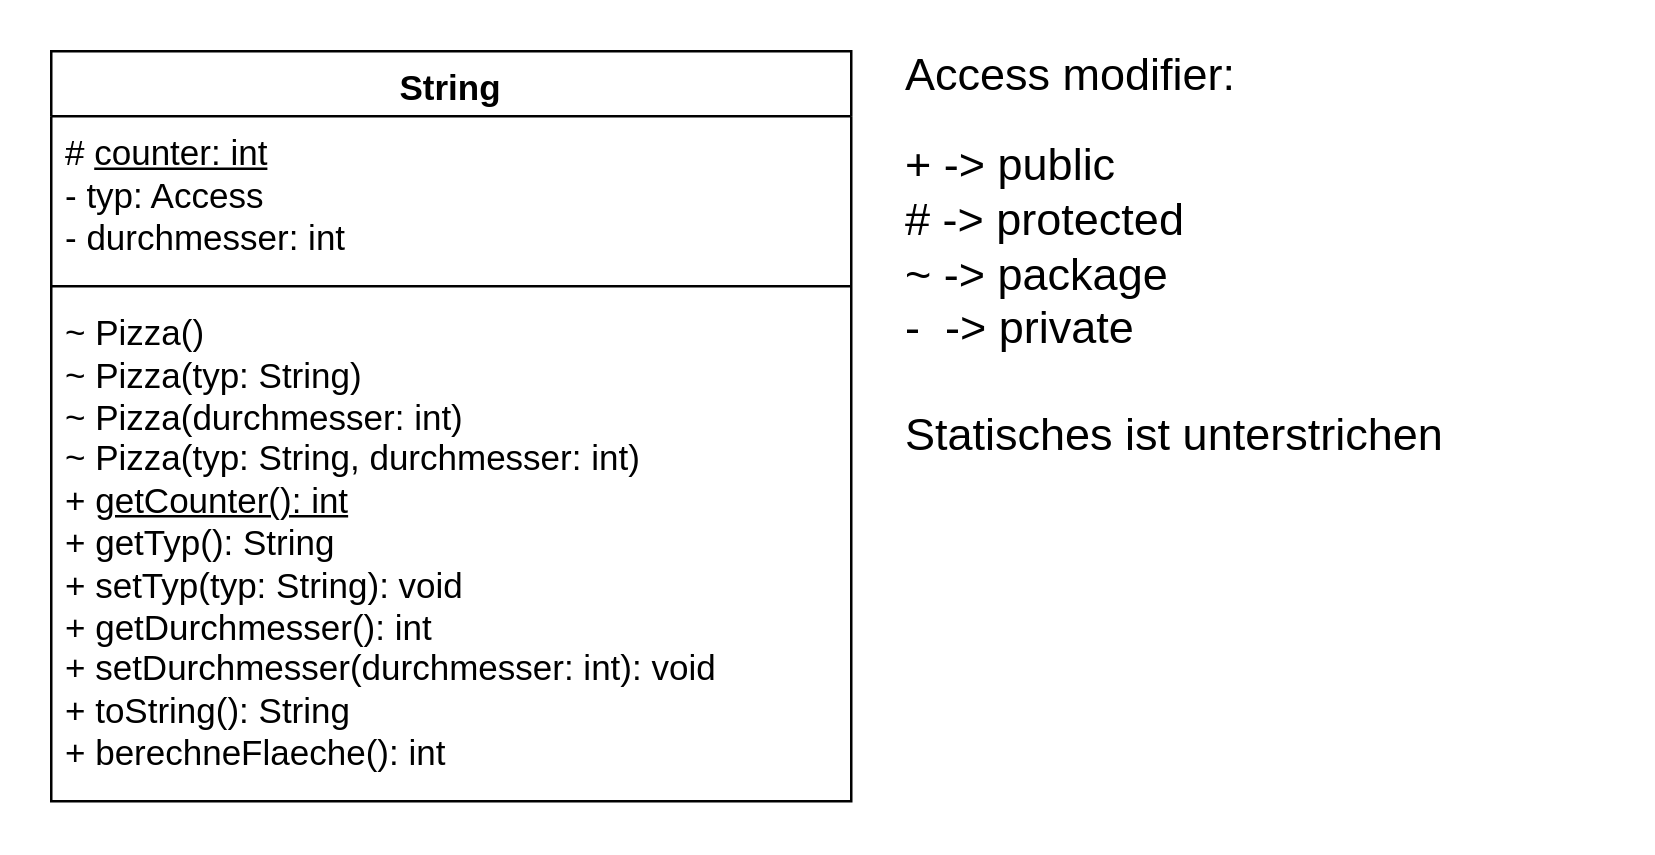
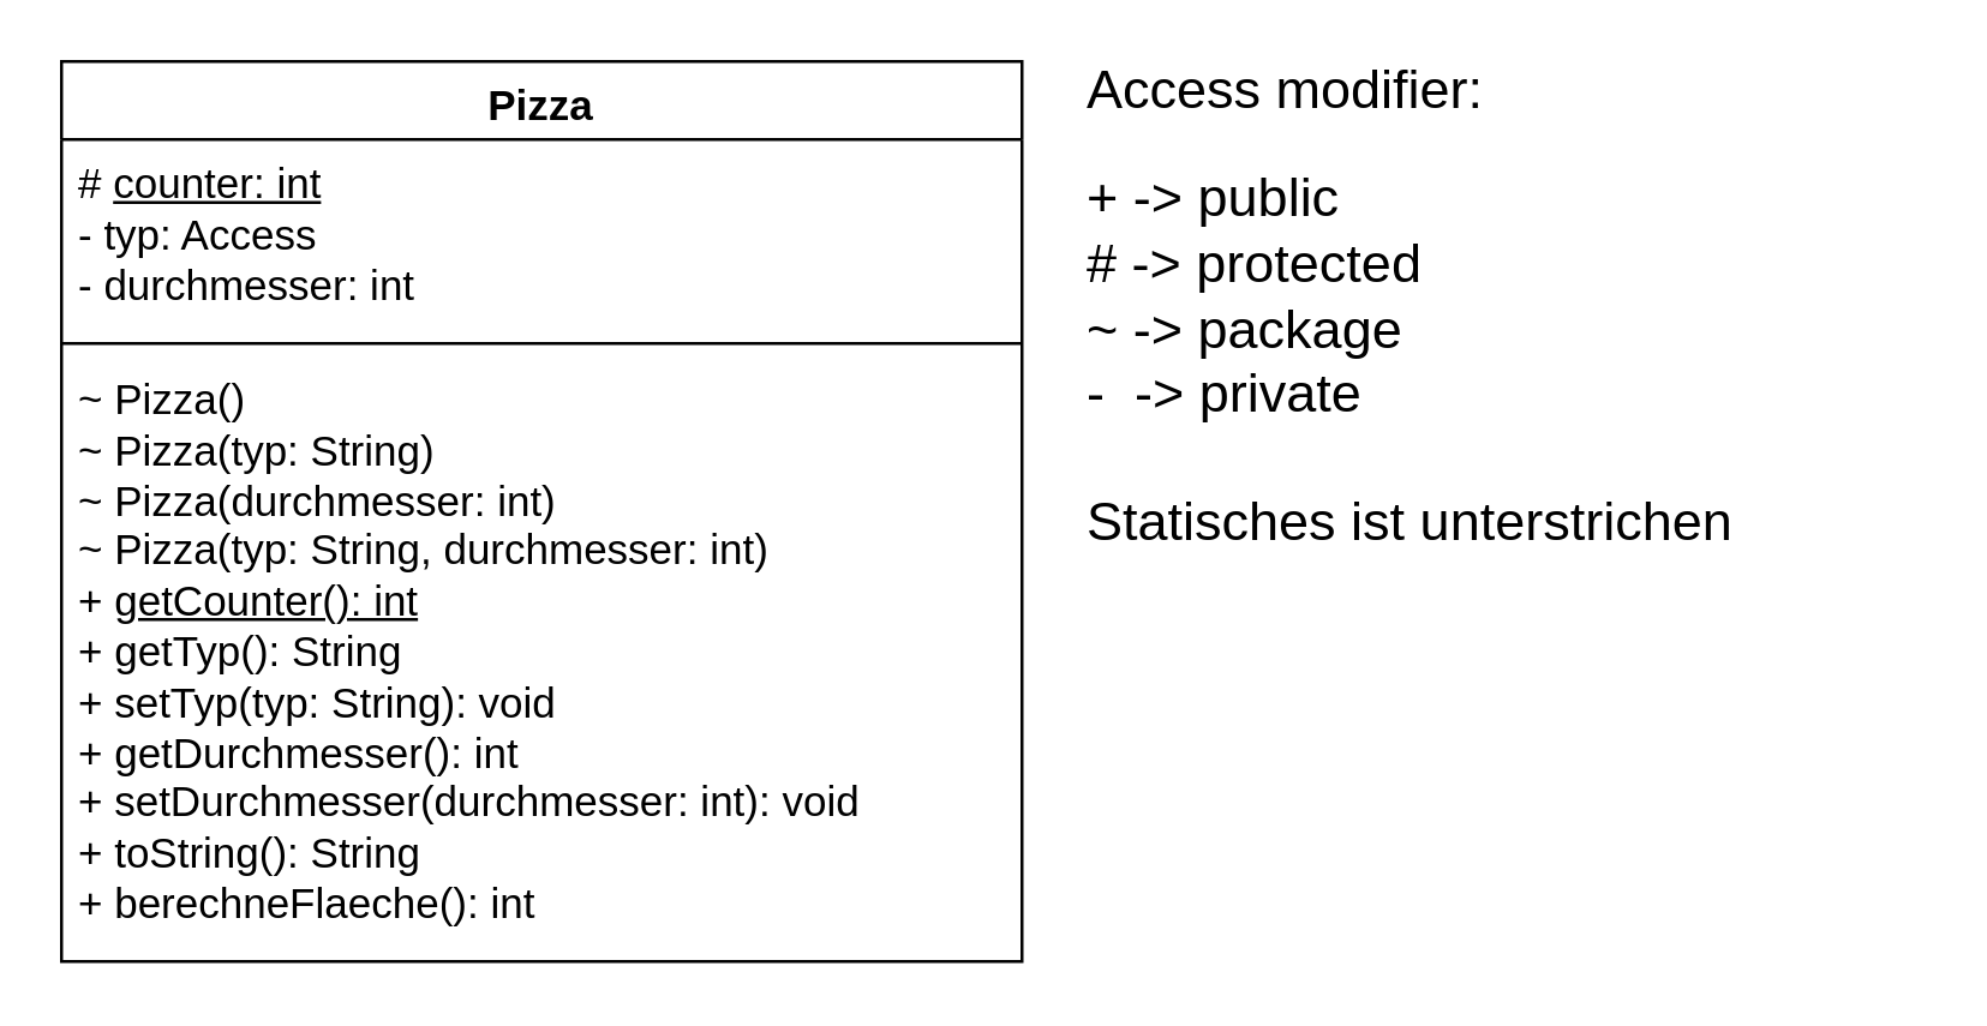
  <mxCell id="0" />
  <mxCell id="1" parent="0" />
- <mxCell id="2" value="String" style="swimlane;fontStyle=1;align=center;verticalAlign=top;childLayout=stackLayout;horizontal=1;startSize=26;horizontalStack=0;resizeParent=1;resizeParentMax=0;resizeLast=0;collapsible=1;marginBottom=0;fontSize=14;" parent="1" vertex="1"><mxGeometry x="20" y="20" width="320" height="300" as="geometry" /></mxCell>
+ <mxCell id="2" value="Pizza" style="swimlane;fontStyle=1;align=center;verticalAlign=top;childLayout=stackLayout;horizontal=1;startSize=26;horizontalStack=0;resizeParent=1;resizeParentMax=0;resizeLast=0;collapsible=1;marginBottom=0;fontSize=14;" parent="1" vertex="1"><mxGeometry x="20" y="20" width="320" height="300" as="geometry" /></mxCell>
  <mxCell id="3" value="# &lt;u&gt;counter: int&lt;/u&gt;&lt;br&gt;- typ: Access&lt;br&gt;- durchmesser: int" style="text;strokeColor=none;fillColor=none;align=left;verticalAlign=top;spacingLeft=4;spacingRight=4;overflow=hidden;rotatable=0;points=[[0,0.5],[1,0.5]];portConstraint=eastwest;fontSize=14;html=1;" parent="2" vertex="1"><mxGeometry y="26" width="320" height="64" as="geometry" /></mxCell>
  <mxCell id="4" value="" style="line;strokeWidth=1;fillColor=none;align=left;verticalAlign=middle;spacingTop=-1;spacingLeft=3;spacingRight=3;rotatable=0;labelPosition=right;points=[];portConstraint=eastwest;" parent="2" vertex="1"><mxGeometry y="90" width="320" height="8" as="geometry" /></mxCell>
  <mxCell id="5" value="~ Pizza()&lt;br&gt;~ Pizza(typ: String)&lt;br&gt;~ Pizza(durchmesser: int)&lt;br&gt;~ Pizza(typ: String, durchmesser: int)&lt;br&gt;+ &lt;u&gt;getCounter(): int&lt;/u&gt;&lt;br&gt;+ getTyp(): String&lt;br&gt;+ setTyp(typ: String): void&lt;br&gt;+ getDurchmesser(): int&lt;br&gt;+ setDurchmesser(durchmesser: int): void&lt;br&gt;+ toString(): String&lt;br&gt;+ berechneFlaeche(): int" style="text;strokeColor=none;fillColor=none;align=left;verticalAlign=top;spacingLeft=4;spacingRight=4;overflow=hidden;rotatable=0;points=[[0,0.5],[1,0.5]];portConstraint=eastwest;fontSize=14;fontStyle=0;html=1;" parent="2" vertex="1"><mxGeometry y="98" width="320" height="202" as="geometry" /></mxCell>
  <mxCell id="6" value="&lt;div&gt;&lt;span style=&quot;font-size: 18px&quot;&gt;Access modifier:&lt;/span&gt;&lt;/div&gt;&lt;br class=&quot;Apple-interchange-newline&quot;&gt;&lt;span style=&quot;font-size: 18px&quot;&gt;+ -&amp;gt; public&lt;/span&gt;&lt;br class=&quot;Apple-interchange-newline&quot;&gt;&lt;span style=&quot;font-size: 18px&quot;&gt;# -&amp;gt; protected&lt;/span&gt;&lt;br class=&quot;Apple-interchange-newline&quot;&gt;&lt;span style=&quot;font-size: 18px&quot;&gt;~ -&amp;gt; package&lt;/span&gt;&lt;div&gt;&lt;span style=&quot;font-size: 18px&quot;&gt;-&amp;nbsp; -&amp;gt; private&lt;/span&gt;&lt;/div&gt;&lt;div&gt;&lt;span style=&quot;font-size: 18px&quot;&gt;&lt;br&gt;&lt;/span&gt;&lt;/div&gt;&lt;div&gt;&lt;span style=&quot;font-size: 18px&quot;&gt;Statisches ist unterstrichen&lt;/span&gt;&lt;/div&gt;&lt;font style=&quot;font-size: 18px&quot;&gt;&lt;span style=&quot;color: rgb(32 , 33 , 34) ; font-size: 14px&quot;&gt;&lt;br&gt;&lt;/span&gt;&lt;br&gt;&lt;br&gt;&lt;/font&gt;" style="text;html=1;strokeColor=none;fillColor=none;align=left;verticalAlign=middle;whiteSpace=wrap;rounded=0;" parent="1" vertex="1"><mxGeometry x="360" y="60" width="280" height="150" as="geometry" /></mxCell>
